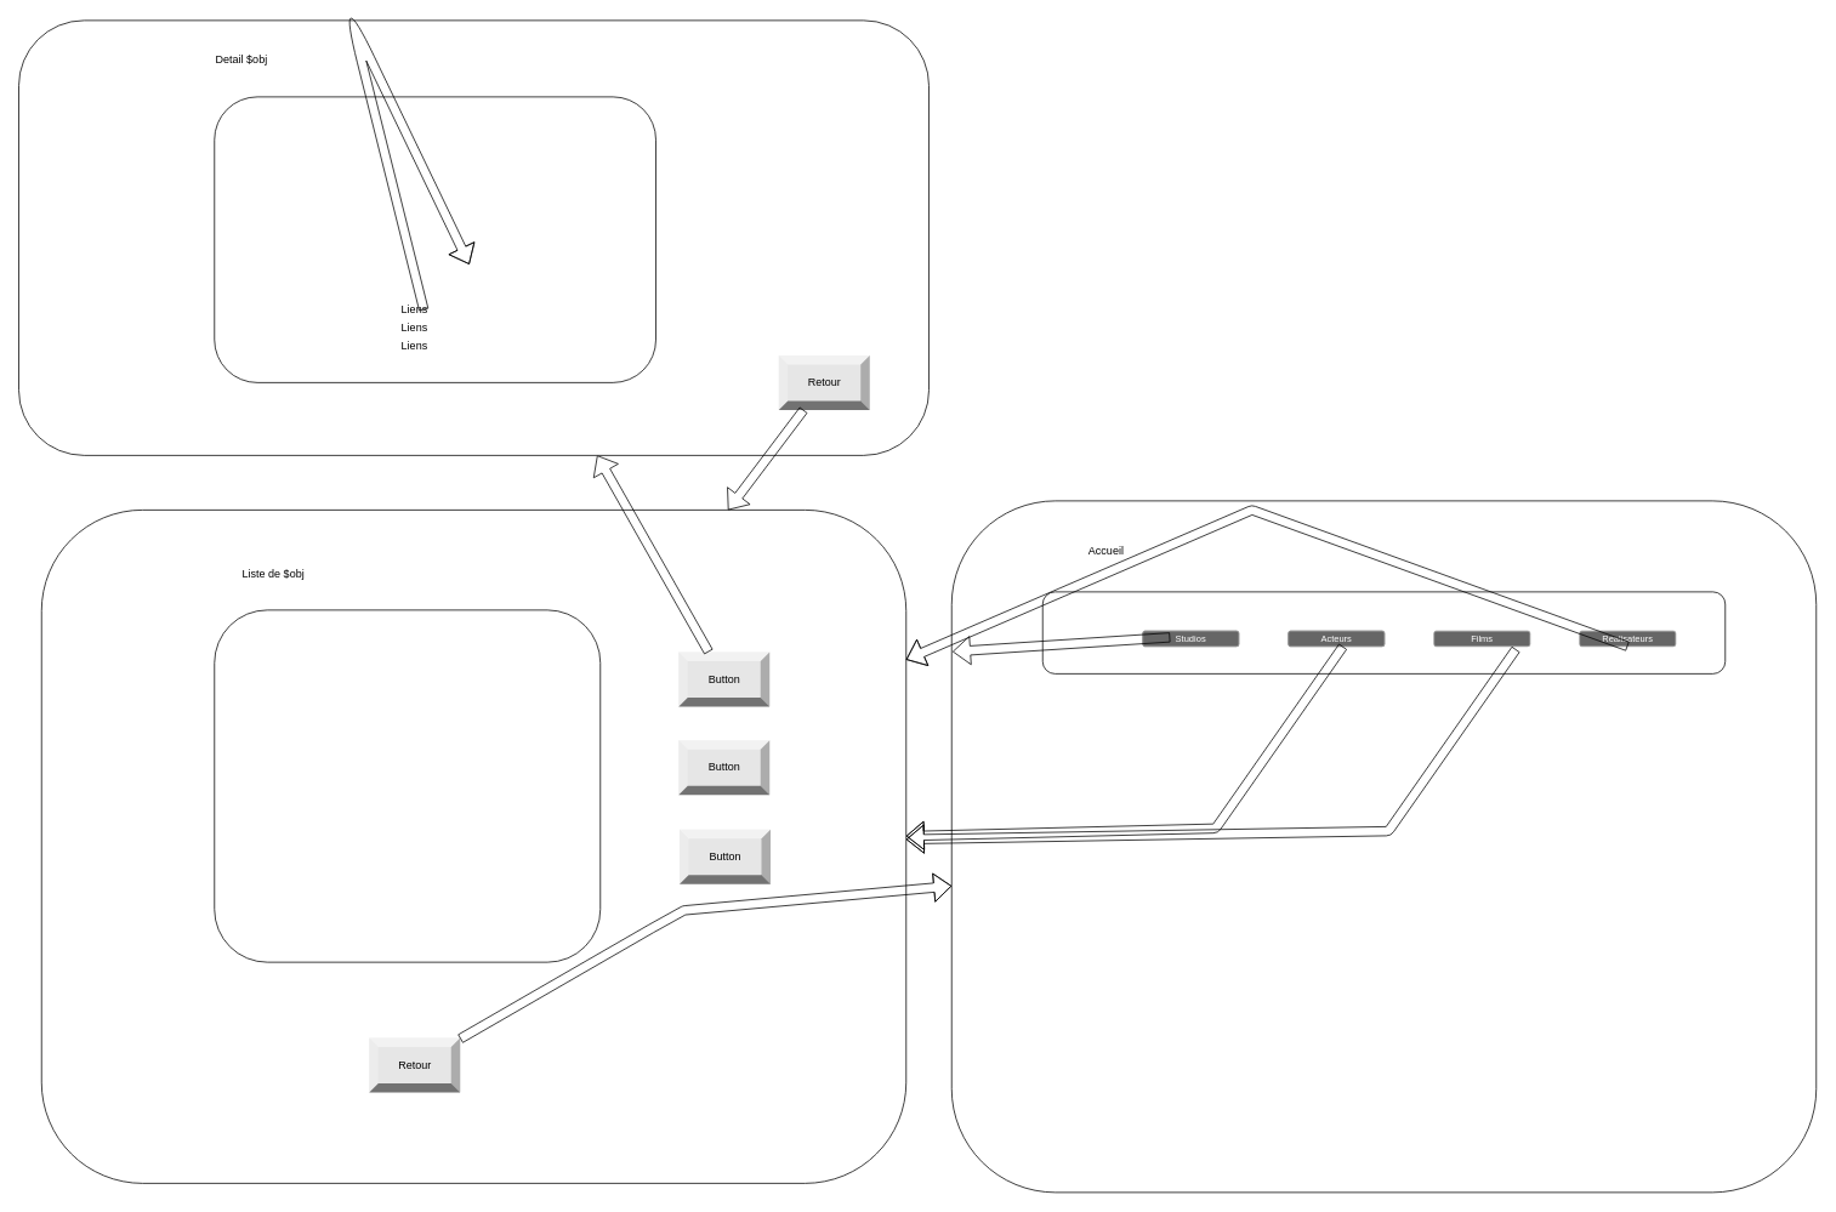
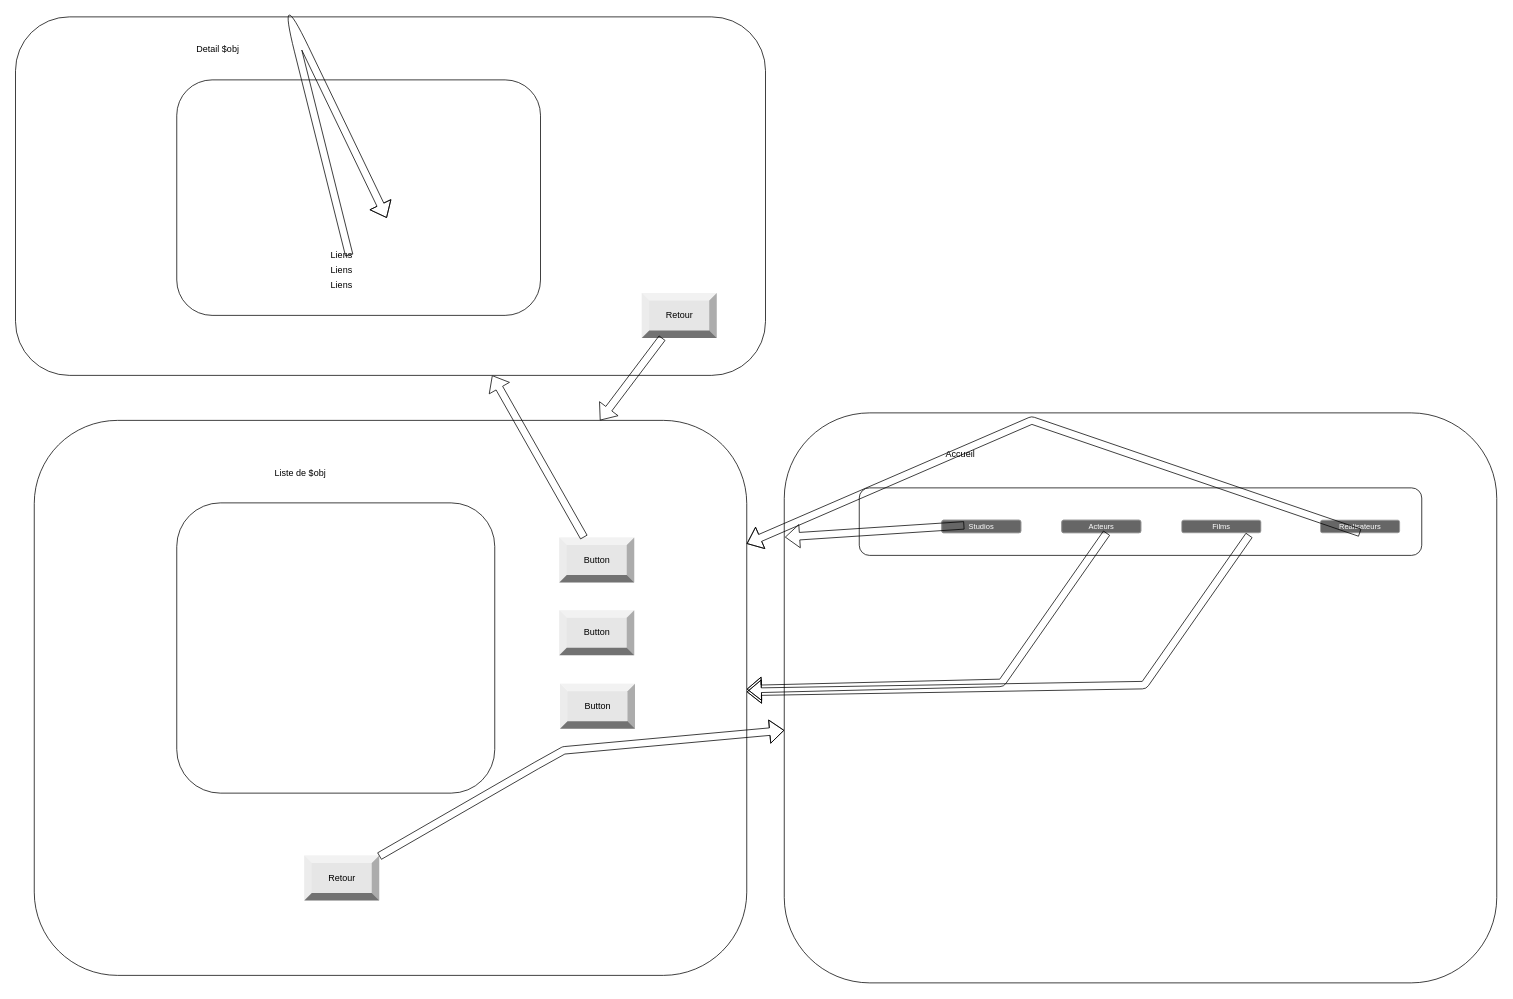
  <mxCell id="0" />
  <mxCell id="1" parent="0" />
  <mxCell id="2" value="" style="rounded=1;whiteSpace=wrap;html=1;" parent="1" vertex="1"><mxGeometry x="1045" y="550" width="950" height="760" as="geometry" /></mxCell>
- <mxCell id="3" value="Accueil" style="text;html=1;strokeColor=none;fillColor=none;align=center;verticalAlign=middle;whiteSpace=wrap;rounded=0;" parent="1" vertex="1"><mxGeometry x="1165" y="580" width="100" height="50" as="geometry" /></mxCell>
+ <mxCell id="3" value="Accueil" style="text;html=1;strokeColor=none;fillColor=none;align=center;verticalAlign=middle;whiteSpace=wrap;rounded=0;" parent="1" vertex="1"><mxGeometry x="1230" y="580" width="100" height="50" as="geometry" /></mxCell>
  <mxCell id="4" value="" style="rounded=1;whiteSpace=wrap;html=1;" parent="1" vertex="1"><mxGeometry x="1145" y="650" width="750" height="90" as="geometry" /></mxCell>
  <mxCell id="5" value="Films" style="rounded=1;html=1;shadow=0;dashed=0;whiteSpace=wrap;fontSize=10;fillColor=#666666;align=center;strokeColor=#999999;fontColor=#ffffff;" parent="1" vertex="1"><mxGeometry x="1575" y="693" width="105.5" height="16.88" as="geometry" /></mxCell>
  <mxCell id="6" value="Acteurs" style="rounded=1;html=1;shadow=0;dashed=0;whiteSpace=wrap;fontSize=10;fillColor=#666666;align=center;strokeColor=#999999;fontColor=#ffffff;" parent="1" vertex="1"><mxGeometry x="1415" y="693" width="105.5" height="16.88" as="geometry" /></mxCell>
- <mxCell id="7" value="Realisateurs" style="rounded=1;html=1;shadow=0;dashed=0;whiteSpace=wrap;fontSize=10;fillColor=#666666;align=center;strokeColor=#999999;fontColor=#ffffff;strokeWidth=1;" parent="1" vertex="1"><mxGeometry x="1735" y="693" width="105.5" height="16.88" as="geometry" /></mxCell>
+ <mxCell id="7" value="Realisateurs" style="rounded=1;html=1;shadow=0;dashed=0;whiteSpace=wrap;fontSize=10;fillColor=#666666;align=center;strokeColor=#999999;fontColor=#ffffff;strokeWidth=1;" parent="1" vertex="1"><mxGeometry x="1760" y="693" width="105.5" height="16.88" as="geometry" /></mxCell>
  <mxCell id="8" value="Studios" style="rounded=1;html=1;shadow=0;dashed=0;whiteSpace=wrap;fontSize=10;fillColor=#666666;align=center;strokeColor=#999999;fontColor=#ffffff;" parent="1" vertex="1"><mxGeometry x="1255" y="693" width="105.5" height="16.88" as="geometry" /></mxCell>
  <mxCell id="9" value="Studios" style="rounded=1;html=1;shadow=0;dashed=0;whiteSpace=wrap;fontSize=10;fillColor=#666666;align=center;strokeColor=#999999;fontColor=#ffffff;strokeWidth=1;" parent="1" vertex="1"><mxGeometry x="1255" y="693" width="105.5" height="16.88" as="geometry" /></mxCell>
  <mxCell id="10" value="Acteurs" style="rounded=1;html=1;shadow=0;dashed=0;whiteSpace=wrap;fontSize=10;fillColor=#666666;align=center;strokeColor=#999999;fontColor=#ffffff;strokeWidth=1;" parent="1" vertex="1"><mxGeometry x="1415" y="693" width="105.5" height="16.88" as="geometry" /></mxCell>
  <mxCell id="11" value="" style="shape=flexArrow;endArrow=classic;html=1;entryX=0.001;entryY=0.218;entryDx=0;entryDy=0;entryPerimeter=0;" parent="1" target="2" edge="1"><mxGeometry width="50" height="50" relative="1" as="geometry"><mxPoint x="1285" y="700" as="sourcePoint" /><mxPoint x="1265" y="780" as="targetPoint" /></mxGeometry></mxCell>
  <mxCell id="12" value="" style="rounded=1;whiteSpace=wrap;html=1;strokeWidth=1;fontStyle=1" parent="1" vertex="1"><mxGeometry x="45" y="560" width="950" height="740" as="geometry" /></mxCell>
  <mxCell id="13" value="" style="shape=flexArrow;endArrow=classic;html=1;" parent="1" target="12" edge="1"><mxGeometry width="50" height="50" relative="1" as="geometry"><mxPoint x="1475" y="710" as="sourcePoint" /><mxPoint x="1245" y="715.68" as="targetPoint" /><Array as="points"><mxPoint x="1335" y="910" /></Array></mxGeometry></mxCell>
  <mxCell id="14" value="" style="shape=flexArrow;endArrow=classic;html=1;" parent="1" target="12" edge="1"><mxGeometry width="50" height="50" relative="1" as="geometry"><mxPoint x="1665" y="713" as="sourcePoint" /><mxPoint x="2005" y="1010" as="targetPoint" /><Array as="points"><mxPoint x="1525" y="913" /></Array></mxGeometry></mxCell>
  <mxCell id="15" value="" style="shape=flexArrow;endArrow=classic;html=1;exitX=0.5;exitY=1;exitDx=0;exitDy=0;" parent="1" source="7" target="12" edge="1"><mxGeometry width="50" height="50" relative="1" as="geometry"><mxPoint x="2054.05" y="731.44" as="sourcePoint" /><mxPoint x="2005" y="770" as="targetPoint" /><Array as="points"><mxPoint x="1375" y="560" /></Array></mxGeometry></mxCell>
  <mxCell id="16" value="" style="rounded=1;whiteSpace=wrap;html=1;strokeWidth=1;" parent="1" vertex="1"><mxGeometry x="235" y="670" width="424" height="387" as="geometry" /></mxCell>
- <mxCell id="17" value="Liste de $obj" style="text;html=1;strokeColor=none;fillColor=none;align=center;verticalAlign=middle;whiteSpace=wrap;rounded=0;" parent="1" vertex="1"><mxGeometry x="135" y="600" width="330" height="60" as="geometry" /></mxCell>
+ <mxCell id="17" value="Liste de $obj" style="text;html=1;strokeColor=none;fillColor=none;align=center;verticalAlign=middle;whiteSpace=wrap;rounded=0;" parent="1" vertex="1"><mxGeometry x="235" y="600" width="330" height="60" as="geometry" /></mxCell>
  <mxCell id="18" value="Button" style="labelPosition=center;verticalLabelPosition=middle;align=center;html=1;shape=mxgraph.basic.shaded_button;dx=10;fillColor=#E6E6E6;strokeColor=none;" parent="1" vertex="1"><mxGeometry x="745" y="716" width="100" height="60" as="geometry" /></mxCell>
  <mxCell id="19" value="Button" style="labelPosition=center;verticalLabelPosition=middle;align=center;html=1;shape=mxgraph.basic.shaded_button;dx=10;fillColor=#E6E6E6;strokeColor=none;" parent="1" vertex="1"><mxGeometry x="745" y="813" width="100" height="60" as="geometry" /></mxCell>
  <mxCell id="20" value="Button" style="labelPosition=center;verticalLabelPosition=middle;align=center;html=1;shape=mxgraph.basic.shaded_button;dx=10;fillColor=#E6E6E6;strokeColor=none;" parent="1" vertex="1"><mxGeometry x="746" y="911" width="100" height="60" as="geometry" /></mxCell>
  <mxCell id="21" value="Retour" style="labelPosition=center;verticalLabelPosition=middle;align=center;html=1;shape=mxgraph.basic.shaded_button;dx=10;fillColor=#E6E6E6;strokeColor=none;" parent="1" vertex="1"><mxGeometry x="405" y="1140" width="100" height="60" as="geometry" /></mxCell>
  <mxCell id="22" value="" style="shape=flexArrow;endArrow=classic;html=1;" parent="1" source="21" target="2" edge="1"><mxGeometry width="50" height="50" relative="1" as="geometry"><mxPoint x="1163.75" y="1149.88" as="sourcePoint" /><mxPoint x="371" y="1164.444" as="targetPoint" /><Array as="points"><mxPoint x="715" y="1020" /><mxPoint x="751" y="1000" /></Array></mxGeometry></mxCell>
  <mxCell id="23" value="" style="shape=flexArrow;endArrow=classic;html=1;" parent="1" source="18" target="24" edge="1"><mxGeometry width="50" height="50" relative="1" as="geometry"><mxPoint x="615" y="980" as="sourcePoint" /><mxPoint x="735" y="548" as="targetPoint" /></mxGeometry></mxCell>
  <mxCell id="24" value="" style="rounded=1;whiteSpace=wrap;html=1;" parent="1" vertex="1"><mxGeometry x="20" y="22" width="1000" height="478" as="geometry" /></mxCell>
- <mxCell id="25" value="Detail $obj" style="text;html=1;strokeColor=none;fillColor=none;align=center;verticalAlign=middle;whiteSpace=wrap;rounded=0;" parent="1" vertex="1"><mxGeometry x="215" y="40" width="100" height="50" as="geometry" /></mxCell>
+ <mxCell id="25" value="Detail $obj" style="text;html=1;strokeColor=none;fillColor=none;align=center;verticalAlign=middle;whiteSpace=wrap;rounded=0;" parent="1" vertex="1"><mxGeometry x="240" y="40" width="100" height="50" as="geometry" /></mxCell>
  <mxCell id="26" value="" style="rounded=1;whiteSpace=wrap;html=1;strokeWidth=1;" parent="1" vertex="1"><mxGeometry x="235" y="106" width="485" height="314" as="geometry" /></mxCell>
  <mxCell id="27" value="Retour" style="labelPosition=center;verticalLabelPosition=middle;align=center;html=1;shape=mxgraph.basic.shaded_button;dx=10;fillColor=#E6E6E6;strokeColor=none;" parent="1" vertex="1"><mxGeometry x="855" y="390" width="100" height="60" as="geometry" /></mxCell>
  <mxCell id="28" value="" style="shape=flexArrow;endArrow=classic;html=1;" parent="1" source="27" target="12" edge="1"><mxGeometry width="50" height="50" relative="1" as="geometry"><mxPoint x="935" y="590" as="sourcePoint" /><mxPoint x="985" y="540" as="targetPoint" /></mxGeometry></mxCell>
  <mxCell id="29" value="Liens" style="text;html=1;strokeColor=none;fillColor=none;align=center;verticalAlign=middle;whiteSpace=wrap;rounded=0;" parent="1" vertex="1"><mxGeometry x="321" y="330" width="268" height="20" as="geometry" /></mxCell>
  <mxCell id="30" value="Liens" style="text;html=1;strokeColor=none;fillColor=none;align=center;verticalAlign=middle;whiteSpace=wrap;rounded=0;" parent="1" vertex="1"><mxGeometry x="321" y="350" width="268" height="20" as="geometry" /></mxCell>
  <mxCell id="31" value="Liens" style="text;html=1;strokeColor=none;fillColor=none;align=center;verticalAlign=middle;whiteSpace=wrap;rounded=0;" parent="1" vertex="1"><mxGeometry x="321" y="370" width="268" height="20" as="geometry" /></mxCell>
  <mxCell id="32" value="" style="shape=flexArrow;endArrow=classic;html=1;" parent="1" edge="1"><mxGeometry width="50" height="50" relative="1" as="geometry"><mxPoint x="465" y="340" as="sourcePoint" /><mxPoint x="515" y="290" as="targetPoint" /><Array as="points"><mxPoint x="385" y="20" /></Array></mxGeometry></mxCell>
